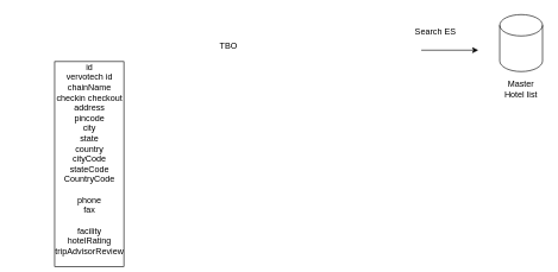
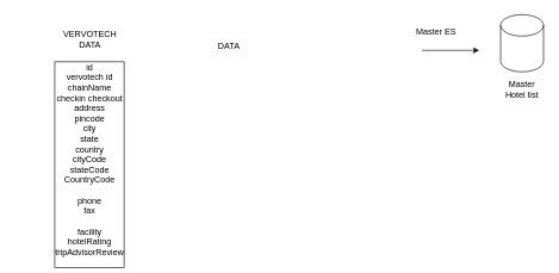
  <mxCell id="0" />
  <mxCell id="1" parent="0" />
  <mxCell id="2" value="" style="shape=cylinder3;whiteSpace=wrap;html=1;boundedLbl=1;backgroundOutline=1;size=15;" vertex="1" parent="1"><mxGeometry x="700" y="20" width="60" height="80" as="geometry" /></mxCell>
  <mxCell id="3" value="" style="endArrow=classic;html=1;rounded=0;" edge="1" parent="1"><mxGeometry width="50" height="50" relative="1" as="geometry"><mxPoint x="590" y="70" as="sourcePoint" /><mxPoint x="670" y="70" as="targetPoint" /></mxGeometry></mxCell>
- <mxCell id="4" value="Search ES" style="text;html=1;align=center;verticalAlign=middle;whiteSpace=wrap;rounded=0;" vertex="1" parent="1"><mxGeometry x="580" y="30" width="60" height="30" as="geometry" /></mxCell>
+ <mxCell id="4" value="Master ES" style="text;html=1;align=center;verticalAlign=middle;whiteSpace=wrap;rounded=0;" vertex="1" parent="1"><mxGeometry x="580" y="30" width="60" height="30" as="geometry" /></mxCell>
  <mxCell id="5" value="Master Hotel list" style="text;html=1;align=center;verticalAlign=middle;whiteSpace=wrap;rounded=0;" vertex="1" parent="1"><mxGeometry x="700" y="110" width="60" height="30" as="geometry" /></mxCell>
  <mxCell id="6" value="id&lt;div&gt;vervotech id&lt;/div&gt;&lt;div&gt;chainName&lt;/div&gt;&lt;div&gt;checkin checkout&lt;/div&gt;&lt;div&gt;address&lt;/div&gt;&lt;div&gt;pincode&lt;/div&gt;&lt;div&gt;city&lt;/div&gt;&lt;div&gt;state&lt;/div&gt;&lt;div&gt;country&lt;/div&gt;&lt;div&gt;cityCode&lt;/div&gt;&lt;div&gt;stateCode&lt;/div&gt;&lt;div&gt;CountryCode&lt;/div&gt;&lt;div&gt;&lt;br&gt;&lt;/div&gt;&lt;div&gt;phone&lt;/div&gt;&lt;div&gt;fax&lt;/div&gt;&lt;div&gt;&lt;br&gt;&lt;/div&gt;&lt;div&gt;facility&lt;/div&gt;&lt;div&gt;hotelRating&lt;/div&gt;&lt;div&gt;tripAdvisorReview&lt;/div&gt;&lt;div&gt;&lt;br&gt;&lt;/div&gt;" style="text;html=1;align=center;verticalAlign=middle;whiteSpace=wrap;rounded=0;labelBorderColor=default;" vertex="1" parent="1"><mxGeometry x="20" y="100" width="210" height="260" as="geometry" /></mxCell>
- <mxCell id="8" value="TBO" style="text;html=1;align=center;verticalAlign=middle;whiteSpace=wrap;rounded=0;" vertex="1" parent="1"><mxGeometry x="290" y="50" width="60" height="30" as="geometry" /></mxCell>
+ <mxCell id="7" value="VERVOTECH DATA" style="text;html=1;align=center;verticalAlign=middle;whiteSpace=wrap;rounded=0;" vertex="1" parent="1"><mxGeometry x="87.5" y="40" width="75" height="30" as="geometry" /></mxCell>
+ <mxCell id="8" value="DATA" style="text;html=1;align=center;verticalAlign=middle;whiteSpace=wrap;rounded=0;" vertex="1" parent="1"><mxGeometry x="290" y="50" width="60" height="30" as="geometry" /></mxCell>
